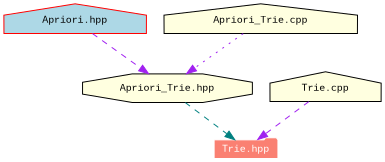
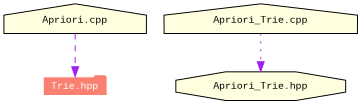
  digraph {
    fontname="Liberation Mono"
    node [color=black fillcolor=lightyellow fontname="Liberation Mono" fontsize=10 shape=house style=filled]
    edge [color=purple fontname="Liberation Mono" fontsize=10 labelfontname=Helvetica labelfontsize=10 style=dashed]
    n1 [color=white fillcolor=salmon fontcolor=white height=0.2 label="Trie.hpp" shape=folder width=0.4]
    n2 [height=0.2 label="Apriori_Trie.hpp" shape=octagon width=0.4]
-   n3 [color=red fillcolor=lightblue height=0.2 label="Apriori.hpp" width=0.4]
    n4 [height=0.2 label="Apriori_Trie.cpp" width=0.4]
-   n5 [height=0.2 label="Trie.cpp" width=0.4]
-   n2 -> n1 [color=teal]
-   n3 -> n2
+   n5 [height=0.2 label="Apriori.cpp" width=0.4]
    n4 -> n2 [style=dotted]
    n5 -> n1
  }
